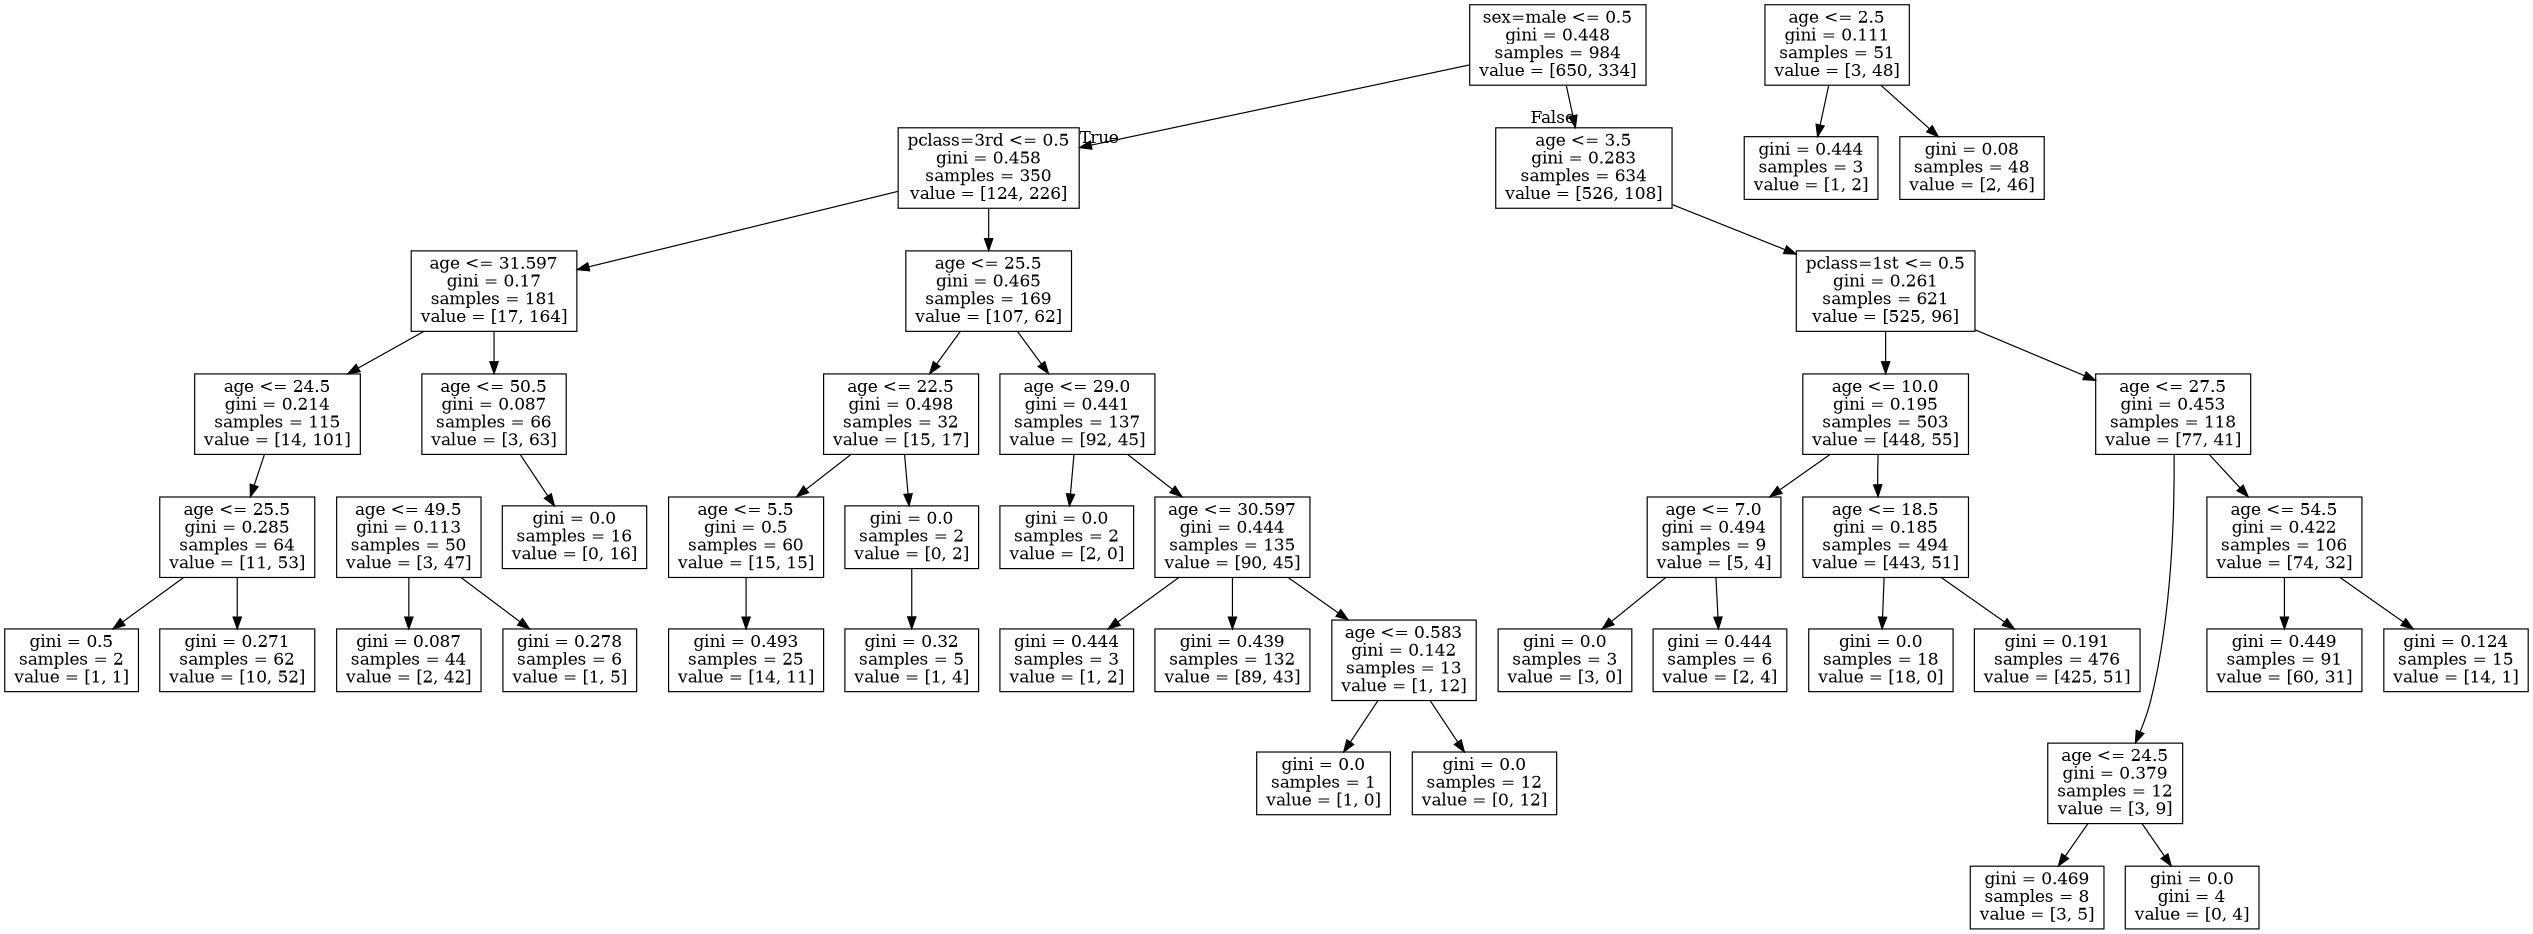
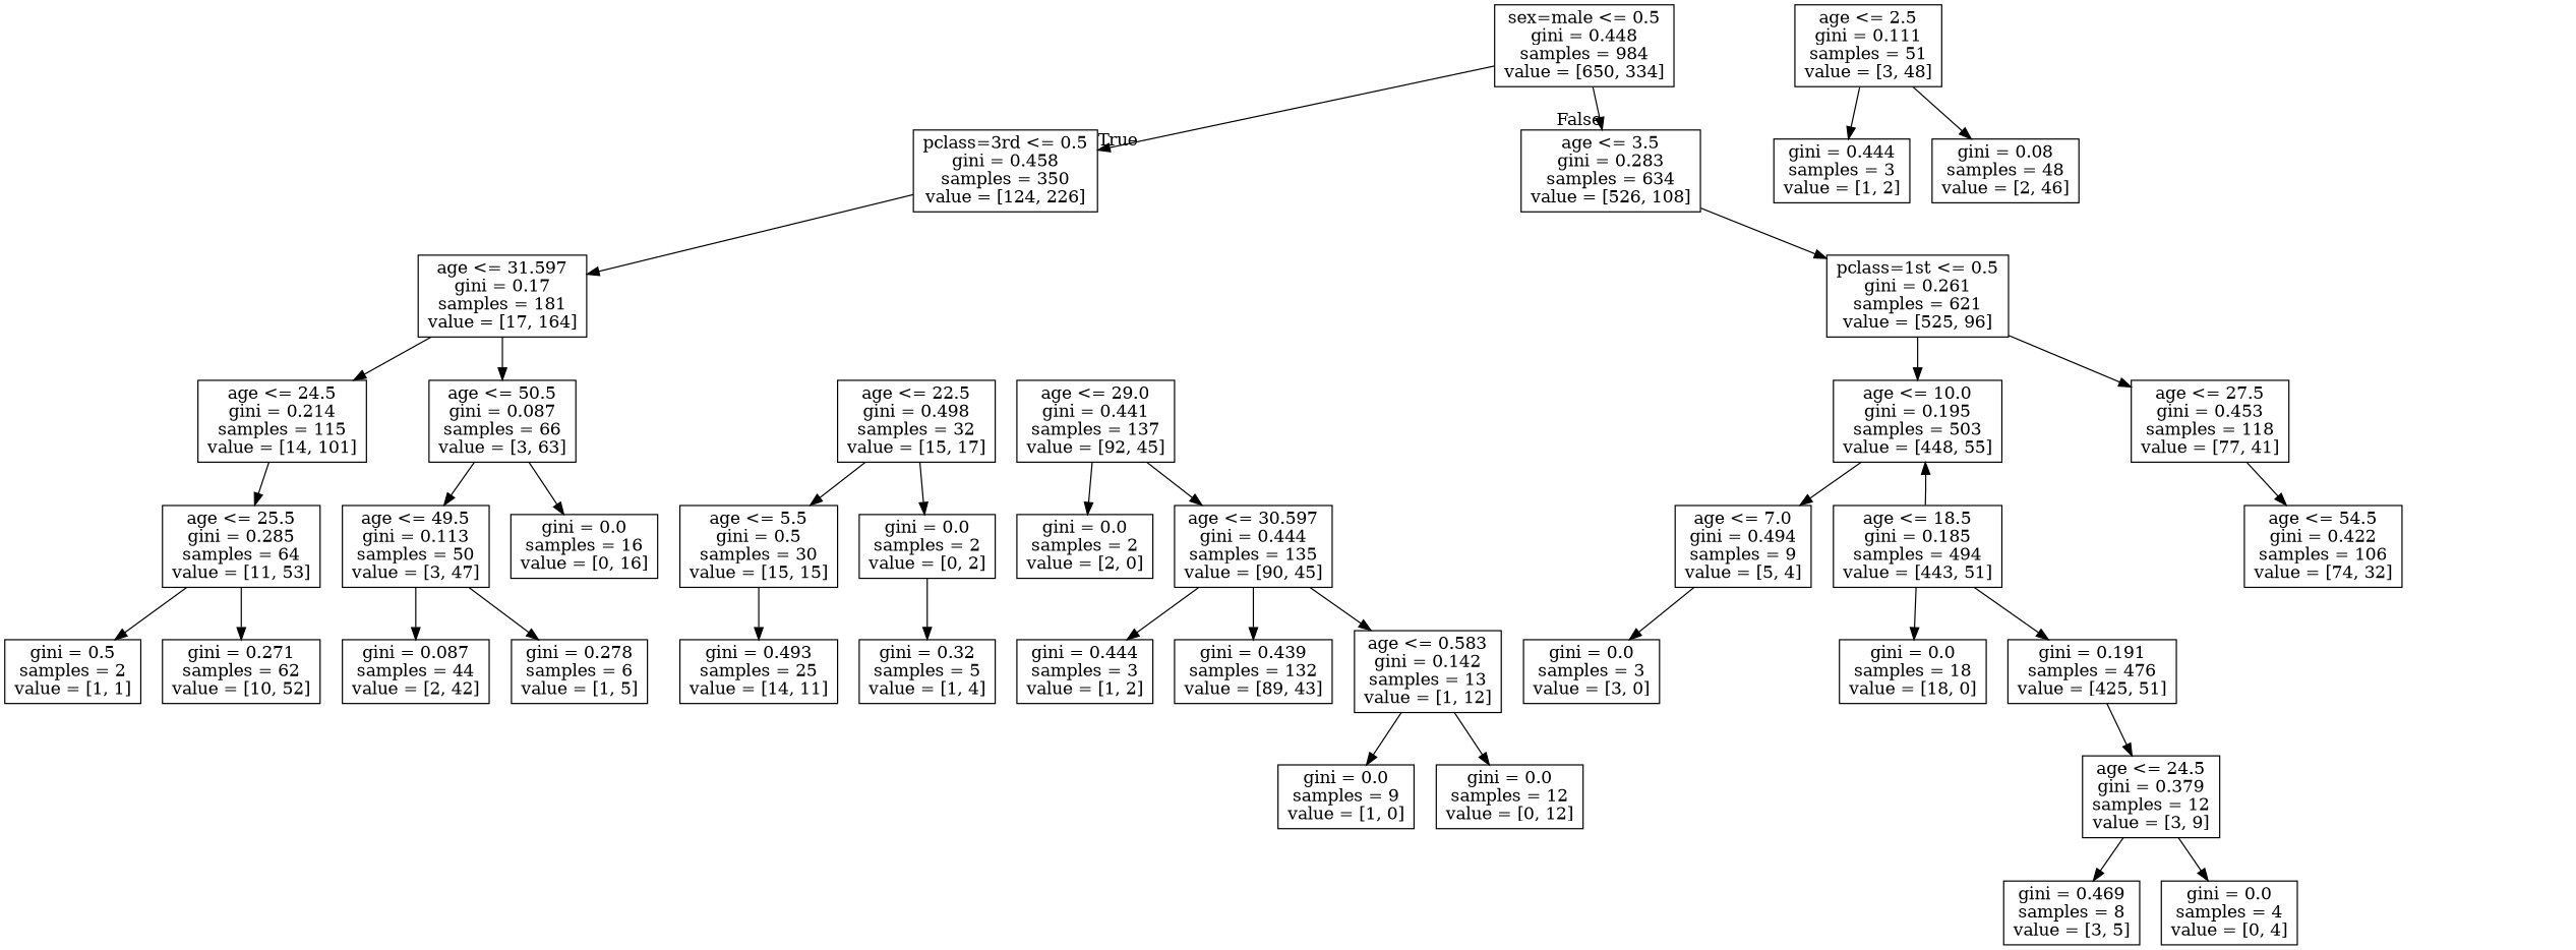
  digraph {
    node [shape=box]
    n1 [label="sex=male <= 0.5\ngini = 0.448\nsamples = 984\nvalue = [650, 334]"]
    n2 [label="pclass=3rd <= 0.5\ngini = 0.458\nsamples = 350\nvalue = [124, 226]"]
    n3 [label="age <= 3.5\ngini = 0.283\nsamples = 634\nvalue = [526, 108]"]
    n4 [label="age <= 31.597\ngini = 0.17\nsamples = 181\nvalue = [17, 164]"]
-   n5 [label="age <= 25.5\ngini = 0.465\nsamples = 169\nvalue = [107, 62]"]
    n6 [label="pclass=1st <= 0.5\ngini = 0.261\nsamples = 621\nvalue = [525, 96]"]
    n7 [label="age <= 24.5\ngini = 0.214\nsamples = 115\nvalue = [14, 101]"]
    n8 [label="age <= 50.5\ngini = 0.087\nsamples = 66\nvalue = [3, 63]"]
    n9 [label="age <= 22.5\ngini = 0.498\nsamples = 32\nvalue = [15, 17]"]
    n10 [label="age <= 29.0\ngini = 0.441\nsamples = 137\nvalue = [92, 45]"]
    n11 [label="age <= 25.5\ngini = 0.285\nsamples = 64\nvalue = [11, 53]"]
    n12 [label="age <= 49.5\ngini = 0.113\nsamples = 50\nvalue = [3, 47]"]
    n13 [label="gini = 0.0\nsamples = 16\nvalue = [0, 16]"]
    n14 [label="age <= 2.5\ngini = 0.111\nsamples = 51\nvalue = [3, 48]"]
    n15 [label="gini = 0.444\nsamples = 3\nvalue = [1, 2]"]
    n16 [label="gini = 0.08\nsamples = 48\nvalue = [2, 46]"]
    n17 [label="gini = 0.5\nsamples = 2\nvalue = [1, 1]"]
    n18 [label="gini = 0.271\nsamples = 62\nvalue = [10, 52]"]
    n19 [label="gini = 0.087\nsamples = 44\nvalue = [2, 42]"]
    n20 [label="gini = 0.278\nsamples = 6\nvalue = [1, 5]"]
-   n21 [label="age <= 5.5\ngini = 0.5\nsamples = 60\nvalue = [15, 15]"]
+   n21 [label="age <= 5.5\ngini = 0.5\nsamples = 30\nvalue = [15, 15]"]
    n22 [label="gini = 0.0\nsamples = 2\nvalue = [0, 2]"]
    n23 [label="gini = 0.0\nsamples = 2\nvalue = [2, 0]"]
    n24 [label="age <= 30.597\ngini = 0.444\nsamples = 135\nvalue = [90, 45]"]
    n25 [label="gini = 0.493\nsamples = 25\nvalue = [14, 11]"]
    n26 [label="gini = 0.32\nsamples = 5\nvalue = [1, 4]"]
    n27 [label="gini = 0.444\nsamples = 3\nvalue = [1, 2]"]
    n28 [label="gini = 0.439\nsamples = 132\nvalue = [89, 43]"]
    n29 [label="age <= 0.583\ngini = 0.142\nsamples = 13\nvalue = [1, 12]"]
-   n30 [label="gini = 0.0\nsamples = 1\nvalue = [1, 0]"]
+   n30 [label="gini = 0.0\nsamples = 9\nvalue = [1, 0]"]
    n31 [label="gini = 0.0\nsamples = 12\nvalue = [0, 12]"]
    n32 [label="age <= 10.0\ngini = 0.195\nsamples = 503\nvalue = [448, 55]"]
    n33 [label="age <= 27.5\ngini = 0.453\nsamples = 118\nvalue = [77, 41]"]
    n34 [label="age <= 7.0\ngini = 0.494\nsamples = 9\nvalue = [5, 4]"]
    n35 [label="age <= 18.5\ngini = 0.185\nsamples = 494\nvalue = [443, 51]"]
    n36 [label="age <= 24.5\ngini = 0.379\nsamples = 12\nvalue = [3, 9]"]
    n37 [label="age <= 54.5\ngini = 0.422\nsamples = 106\nvalue = [74, 32]"]
    n38 [label="gini = 0.0\nsamples = 3\nvalue = [3, 0]"]
-   n39 [label="gini = 0.444\nsamples = 6\nvalue = [2, 4]"]
    n40 [label="gini = 0.0\nsamples = 18\nvalue = [18, 0]"]
    n41 [label="gini = 0.191\nsamples = 476\nvalue = [425, 51]"]
    n42 [label="gini = 0.469\nsamples = 8\nvalue = [3, 5]"]
-   n43 [label="gini = 0.0\ngini = 4\nvalue = [0, 4]"]
-   n44 [label="gini = 0.449\nsamples = 91\nvalue = [60, 31]"]
-   n45 [label="gini = 0.124\nsamples = 15\nvalue = [14, 1]"]
+   n43 [label="gini = 0.0\nsamples = 4\nvalue = [0, 4]"]
    n1 -> n2 [headlabel=True labelangle=45 labeldistance=2.5]
    n1 -> n3 [headlabel=False labelangle=-45 labeldistance=2.5]
    n2 -> n4
-   n2 -> n5
    n3 -> n6
    n4 -> n7
    n4 -> n8
-   n5 -> n9
-   n5 -> n10
    n6 -> n32
    n6 -> n33
    n7 -> n11
+   n8 -> n12
    n8 -> n13
    n9 -> n21
    n9 -> n22
    n10 -> n23
    n10 -> n24
    n11 -> n17
    n11 -> n18
    n12 -> n19
    n12 -> n20
    n14 -> n15
    n14 -> n16
    n21 -> n25
    n22 -> n26
    n24 -> n27
    n24 -> n28
    n24 -> n29
    n29 -> n30
    n29 -> n31
    n32 -> n34
-   n32 -> n35
-   n33 -> n36
+   n35 -> n32
+   n41 -> n36
    n33 -> n37
    n34 -> n38
-   n34 -> n39
    n35 -> n40
    n35 -> n41
    n36 -> n42
    n36 -> n43
-   n37 -> n44
-   n37 -> n45
  }
